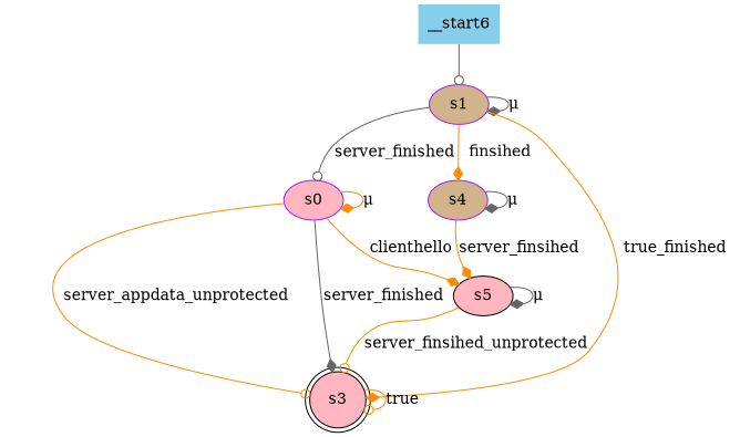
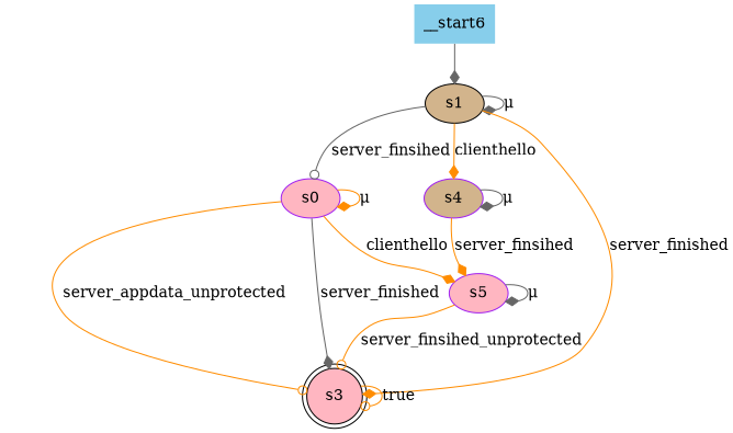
  digraph {
    node [color=black fillcolor=lightpink style=filled]
    edge [arrowhead=diamond color=darkorange]
-   n1 [color=purple fillcolor=tan label=s1]
+   n1 [fillcolor=tan label=s1]
    n2 [color=purple label=s0]
    n3 [label=s3 shape=doublecircle]
    n4 [color=purple fillcolor=tan label=s4]
-   n5 [label=s5]
+   n5 [color=purple label=s5]
    n6 [fillcolor=skyblue label=__start6 shape=none]
    n1 -> n1 [color=gray40 label="μ"]
-   n1 -> n2 [arrowhead=odot color=gray40 label=server_finished]
-   n1 -> n3 [label=true_finished]
-   n1 -> n4 [label=finsihed]
+   n1 -> n2 [arrowhead=odot color=gray40 label=server_finsihed]
+   n1 -> n3 [label=server_finished]
+   n1 -> n4 [label=clienthello]
    n2 -> n2 [label="μ"]
    n2 -> n3 [arrowhead=odot label=server_appdata_unprotected]
    n2 -> n3 [color=gray40 label=server_finished]
    n2 -> n5 [label=clienthello]
    n3 -> n3 [arrowhead=odot label=true]
    n4 -> n4 [color=gray40 label="μ"]
    n4 -> n5 [label=server_finsihed]
    n5 -> n3 [arrowhead=odot label=server_finsihed_unprotected]
    n5 -> n5 [color=gray40 label="μ"]
-   n6 -> n1 [arrowhead=odot color=gray40]
+   n6 -> n1 [color=gray40]
  }
